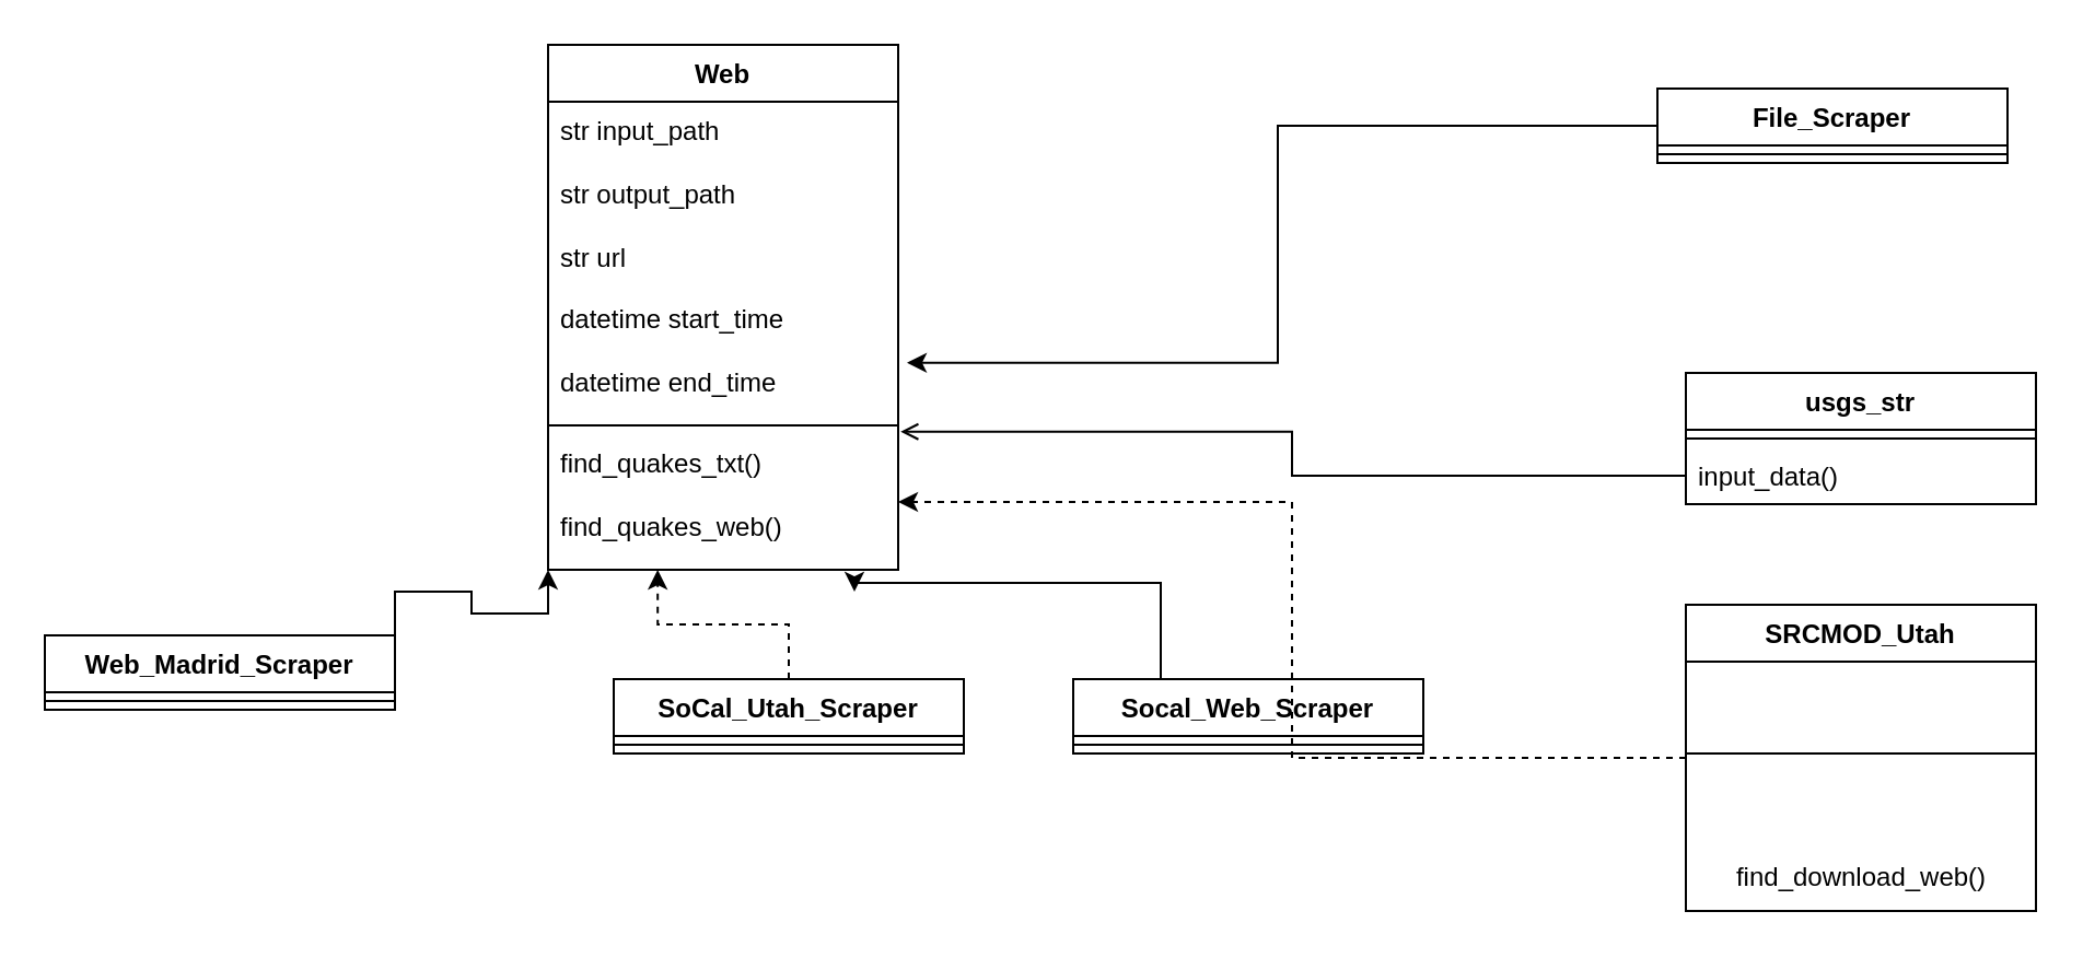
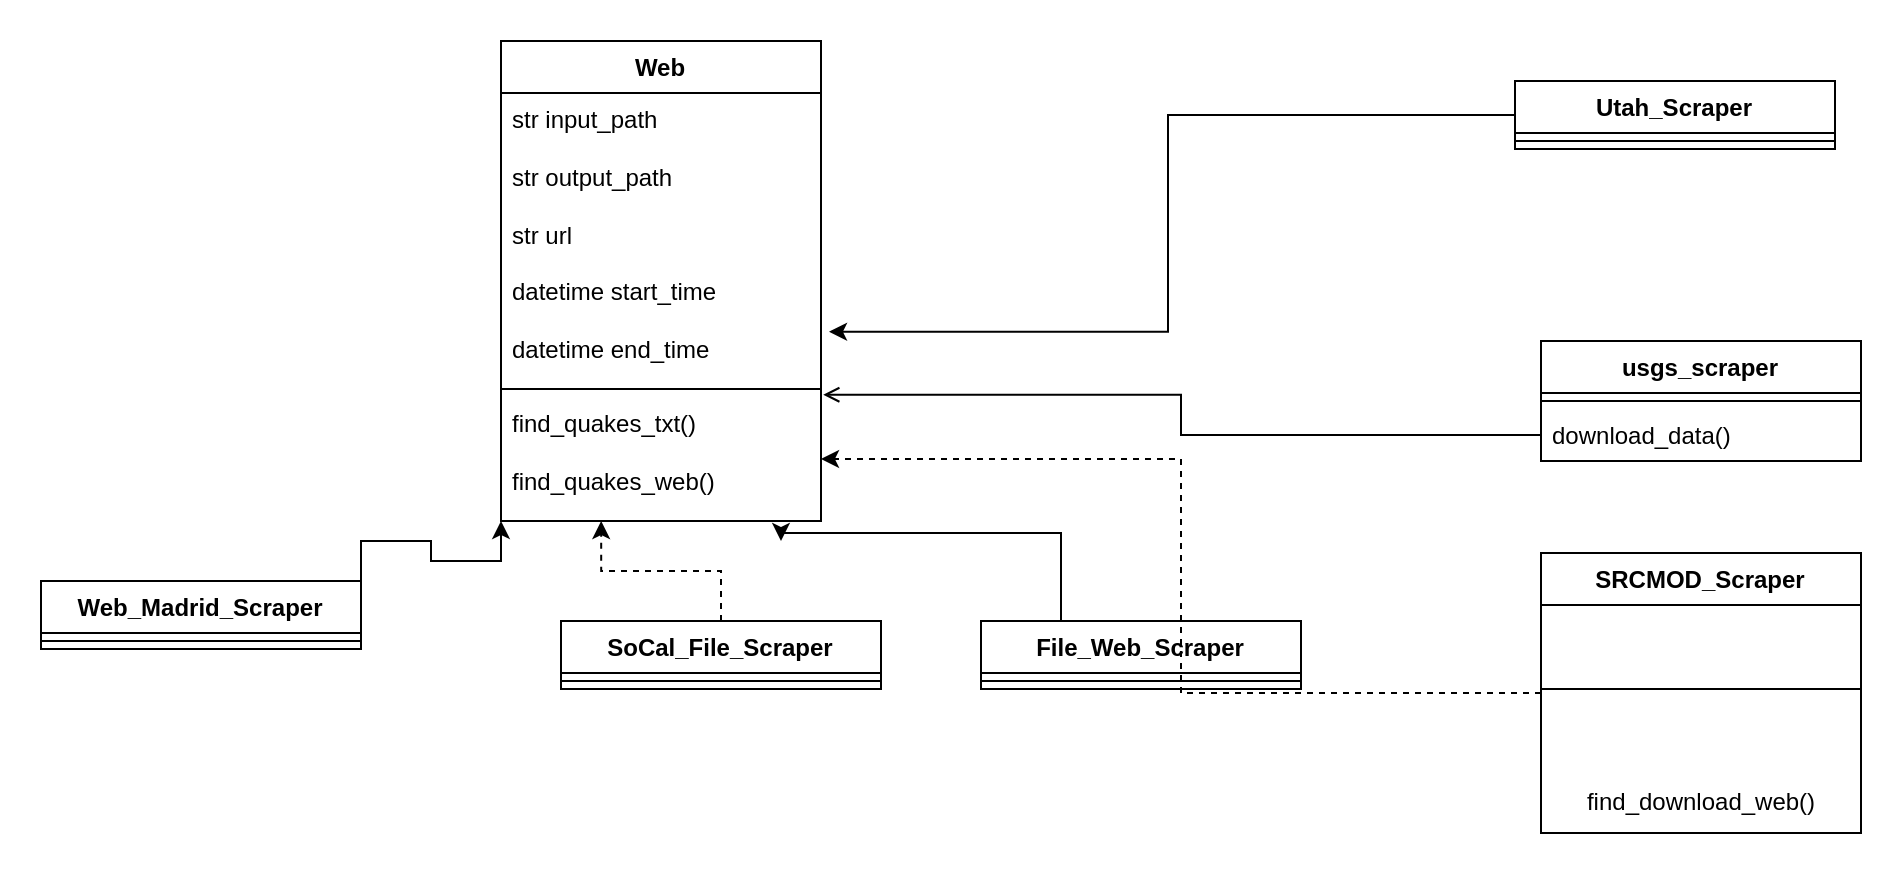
  <mxCell id="0" />
  <mxCell id="1" parent="0" />
  <mxCell id="2" value="Web" style="swimlane;fontStyle=1;align=center;verticalAlign=top;childLayout=stackLayout;horizontal=1;startSize=26;horizontalStack=0;resizeParent=1;resizeParentMax=0;resizeLast=0;collapsible=1;marginBottom=0;whiteSpace=wrap;html=1;" parent="1" vertex="1"><mxGeometry x="250" y="20" width="160" height="240" as="geometry" /></mxCell>
  <mxCell id="3" value="str input_path&lt;br&gt;&lt;br&gt;str output_path&lt;br&gt;&lt;br&gt;str url&lt;br&gt;&lt;br&gt;datetime start_time&lt;br&gt;&lt;br&gt;datetime end_time" style="text;strokeColor=none;fillColor=none;align=left;verticalAlign=top;spacingLeft=4;spacingRight=4;overflow=hidden;rotatable=0;points=[[0,0.5],[1,0.5]];portConstraint=eastwest;whiteSpace=wrap;html=1;" parent="2" vertex="1"><mxGeometry y="26" width="160" height="144" as="geometry" /></mxCell>
  <mxCell id="4" value="" style="line;strokeWidth=1;fillColor=none;align=left;verticalAlign=middle;spacingTop=-1;spacingLeft=3;spacingRight=3;rotatable=0;labelPosition=right;points=[];portConstraint=eastwest;strokeColor=inherit;" parent="2" vertex="1"><mxGeometry y="170" width="160" height="8" as="geometry" /></mxCell>
  <mxCell id="5" value="find_quakes_txt()&lt;br&gt;&lt;br&gt;find_quakes_web()" style="text;strokeColor=none;fillColor=none;align=left;verticalAlign=top;spacingLeft=4;spacingRight=4;overflow=hidden;rotatable=0;points=[[0,0.5],[1,0.5]];portConstraint=eastwest;whiteSpace=wrap;html=1;" parent="2" vertex="1"><mxGeometry y="178" width="160" height="62" as="geometry" /></mxCell>
  <mxCell id="6" style="edgeStyle=orthogonalEdgeStyle;rounded=0;orthogonalLoop=1;jettySize=auto;html=1;exitX=1;exitY=0;exitDx=0;exitDy=0;entryX=0;entryY=1;entryDx=0;entryDy=0;" edge="1" parent="1" source="7" target="2"><mxGeometry relative="1" as="geometry" /></mxCell>
  <mxCell id="7" value="Web_Madrid_Scraper" style="swimlane;fontStyle=1;align=center;verticalAlign=top;childLayout=stackLayout;horizontal=1;startSize=26;horizontalStack=0;resizeParent=1;resizeParentMax=0;resizeLast=0;collapsible=1;marginBottom=0;whiteSpace=wrap;html=1;" vertex="1" parent="1"><mxGeometry x="20" y="290" width="160" height="34" as="geometry" /></mxCell>
  <mxCell id="8" value="" style="line;strokeWidth=1;fillColor=none;align=left;verticalAlign=middle;spacingTop=-1;spacingLeft=3;spacingRight=3;rotatable=0;labelPosition=right;points=[];portConstraint=eastwest;strokeColor=inherit;" vertex="1" parent="7"><mxGeometry y="26" width="160" height="8" as="geometry" /></mxCell>
- <mxCell id="9" value="SoCal_Utah_Scraper" style="swimlane;fontStyle=1;align=center;verticalAlign=top;childLayout=stackLayout;horizontal=1;startSize=26;horizontalStack=0;resizeParent=1;resizeParentMax=0;resizeLast=0;collapsible=1;marginBottom=0;whiteSpace=wrap;html=1;" vertex="1" parent="1"><mxGeometry x="280" y="310" width="160" height="34" as="geometry" /></mxCell>
+ <mxCell id="9" value="SoCal_File_Scraper" style="swimlane;fontStyle=1;align=center;verticalAlign=top;childLayout=stackLayout;horizontal=1;startSize=26;horizontalStack=0;resizeParent=1;resizeParentMax=0;resizeLast=0;collapsible=1;marginBottom=0;whiteSpace=wrap;html=1;" vertex="1" parent="1"><mxGeometry x="280" y="310" width="160" height="34" as="geometry" /></mxCell>
  <mxCell id="10" value="" style="line;strokeWidth=1;fillColor=none;align=left;verticalAlign=middle;spacingTop=-1;spacingLeft=3;spacingRight=3;rotatable=0;labelPosition=right;points=[];portConstraint=eastwest;strokeColor=inherit;" vertex="1" parent="9"><mxGeometry y="26" width="160" height="8" as="geometry" /></mxCell>
  <mxCell id="11" style="edgeStyle=orthogonalEdgeStyle;rounded=0;orthogonalLoop=1;jettySize=auto;html=1;exitX=0.5;exitY=0;exitDx=0;exitDy=0;entryX=0.313;entryY=1;entryDx=0;entryDy=0;entryPerimeter=0;dashed=1;" edge="1" parent="1" source="9" target="5"><mxGeometry relative="1" as="geometry" /></mxCell>
- <mxCell id="12" value="Socal_Web_Scraper" style="swimlane;fontStyle=1;align=center;verticalAlign=top;childLayout=stackLayout;horizontal=1;startSize=26;horizontalStack=0;resizeParent=1;resizeParentMax=0;resizeLast=0;collapsible=1;marginBottom=0;whiteSpace=wrap;html=1;" vertex="1" parent="1"><mxGeometry x="490" y="310" width="160" height="34" as="geometry" /></mxCell>
+ <mxCell id="12" value="File_Web_Scraper" style="swimlane;fontStyle=1;align=center;verticalAlign=top;childLayout=stackLayout;horizontal=1;startSize=26;horizontalStack=0;resizeParent=1;resizeParentMax=0;resizeLast=0;collapsible=1;marginBottom=0;whiteSpace=wrap;html=1;" vertex="1" parent="1"><mxGeometry x="490" y="310" width="160" height="34" as="geometry" /></mxCell>
  <mxCell id="13" value="" style="line;strokeWidth=1;fillColor=none;align=left;verticalAlign=middle;spacingTop=-1;spacingLeft=3;spacingRight=3;rotatable=0;labelPosition=right;points=[];portConstraint=eastwest;strokeColor=inherit;" vertex="1" parent="12"><mxGeometry y="26" width="160" height="8" as="geometry" /></mxCell>
  <mxCell id="14" style="edgeStyle=orthogonalEdgeStyle;rounded=0;orthogonalLoop=1;jettySize=auto;html=1;exitX=0.25;exitY=0;exitDx=0;exitDy=0;" edge="1" parent="1" source="12"><mxGeometry relative="1" as="geometry"><mxPoint x="390" y="270" as="targetPoint" /><Array as="points"><mxPoint x="530" y="266" /></Array></mxGeometry></mxCell>
  <mxCell id="15" style="edgeStyle=orthogonalEdgeStyle;rounded=0;orthogonalLoop=1;jettySize=auto;html=1;exitX=0;exitY=0.5;exitDx=0;exitDy=0;entryX=1;entryY=0.5;entryDx=0;entryDy=0;dashed=1;" edge="1" parent="1" source="16" target="5"><mxGeometry relative="1" as="geometry" /></mxCell>
- <mxCell id="16" value="SRCMOD_Utah" style="swimlane;fontStyle=1;align=center;verticalAlign=top;childLayout=stackLayout;horizontal=1;startSize=26;horizontalStack=0;resizeParent=1;resizeParentMax=0;resizeLast=0;collapsible=1;marginBottom=0;whiteSpace=wrap;html=1;" vertex="1" parent="1"><mxGeometry x="770" y="276" width="160" height="140" as="geometry" /></mxCell>
+ <mxCell id="16" value="SRCMOD_Scraper" style="swimlane;fontStyle=1;align=center;verticalAlign=top;childLayout=stackLayout;horizontal=1;startSize=26;horizontalStack=0;resizeParent=1;resizeParentMax=0;resizeLast=0;collapsible=1;marginBottom=0;whiteSpace=wrap;html=1;" vertex="1" parent="1"><mxGeometry x="770" y="276" width="160" height="140" as="geometry" /></mxCell>
  <mxCell id="17" value="" style="line;strokeWidth=1;fillColor=none;align=left;verticalAlign=middle;spacingTop=-1;spacingLeft=3;spacingRight=3;rotatable=0;labelPosition=right;points=[];portConstraint=eastwest;strokeColor=inherit;" vertex="1" parent="16"><mxGeometry y="26" width="160" height="84" as="geometry" /></mxCell>
  <mxCell id="18" value="find_download_web()" style="text;html=1;align=center;verticalAlign=middle;resizable=0;points=[];autosize=1;strokeColor=none;fillColor=none;" vertex="1" parent="16"><mxGeometry y="110" width="160" height="30" as="geometry" /></mxCell>
- <mxCell id="19" value="usgs_str" style="swimlane;fontStyle=1;align=center;verticalAlign=top;childLayout=stackLayout;horizontal=1;startSize=26;horizontalStack=0;resizeParent=1;resizeParentMax=0;resizeLast=0;collapsible=1;marginBottom=0;whiteSpace=wrap;html=1;" vertex="1" parent="1"><mxGeometry x="770" y="170" width="160" height="60" as="geometry" /></mxCell>
+ <mxCell id="19" value="usgs_scraper" style="swimlane;fontStyle=1;align=center;verticalAlign=top;childLayout=stackLayout;horizontal=1;startSize=26;horizontalStack=0;resizeParent=1;resizeParentMax=0;resizeLast=0;collapsible=1;marginBottom=0;whiteSpace=wrap;html=1;" vertex="1" parent="1"><mxGeometry x="770" y="170" width="160" height="60" as="geometry" /></mxCell>
  <mxCell id="20" value="" style="line;strokeWidth=1;fillColor=none;align=left;verticalAlign=middle;spacingTop=-1;spacingLeft=3;spacingRight=3;rotatable=0;labelPosition=right;points=[];portConstraint=eastwest;strokeColor=inherit;" vertex="1" parent="19"><mxGeometry y="26" width="160" height="8" as="geometry" /></mxCell>
- <mxCell id="21" value="input_data()" style="text;strokeColor=none;fillColor=none;align=left;verticalAlign=top;spacingLeft=4;spacingRight=4;overflow=hidden;rotatable=0;points=[[0,0.5],[1,0.5]];portConstraint=eastwest;whiteSpace=wrap;html=1;" vertex="1" parent="19"><mxGeometry y="34" width="160" height="26" as="geometry" /></mxCell>
+ <mxCell id="21" value="download_data()" style="text;strokeColor=none;fillColor=none;align=left;verticalAlign=top;spacingLeft=4;spacingRight=4;overflow=hidden;rotatable=0;points=[[0,0.5],[1,0.5]];portConstraint=eastwest;whiteSpace=wrap;html=1;" vertex="1" parent="19"><mxGeometry y="34" width="160" height="26" as="geometry" /></mxCell>
  <mxCell id="22" style="edgeStyle=orthogonalEdgeStyle;rounded=0;orthogonalLoop=1;jettySize=auto;html=1;exitX=0;exitY=0.5;exitDx=0;exitDy=0;entryX=1.007;entryY=-0.018;entryDx=0;entryDy=0;entryPerimeter=0;endArrow=open;" edge="1" parent="1" source="21" target="5"><mxGeometry relative="1" as="geometry" /></mxCell>
- <mxCell id="23" value="File_Scraper" style="swimlane;fontStyle=1;align=center;verticalAlign=top;childLayout=stackLayout;horizontal=1;startSize=26;horizontalStack=0;resizeParent=1;resizeParentMax=0;resizeLast=0;collapsible=1;marginBottom=0;whiteSpace=wrap;html=1;" vertex="1" parent="1"><mxGeometry x="757" y="40" width="160" height="34" as="geometry" /></mxCell>
+ <mxCell id="23" value="Utah_Scraper" style="swimlane;fontStyle=1;align=center;verticalAlign=top;childLayout=stackLayout;horizontal=1;startSize=26;horizontalStack=0;resizeParent=1;resizeParentMax=0;resizeLast=0;collapsible=1;marginBottom=0;whiteSpace=wrap;html=1;" vertex="1" parent="1"><mxGeometry x="757" y="40" width="160" height="34" as="geometry" /></mxCell>
  <mxCell id="24" value="" style="line;strokeWidth=1;fillColor=none;align=left;verticalAlign=middle;spacingTop=-1;spacingLeft=3;spacingRight=3;rotatable=0;labelPosition=right;points=[];portConstraint=eastwest;strokeColor=inherit;" vertex="1" parent="23"><mxGeometry y="26" width="160" height="8" as="geometry" /></mxCell>
  <mxCell id="25" style="edgeStyle=orthogonalEdgeStyle;rounded=0;orthogonalLoop=1;jettySize=auto;html=1;exitX=0;exitY=0.5;exitDx=0;exitDy=0;entryX=1.025;entryY=0.829;entryDx=0;entryDy=0;entryPerimeter=0;" edge="1" parent="1" source="23" target="3"><mxGeometry relative="1" as="geometry" /></mxCell>
